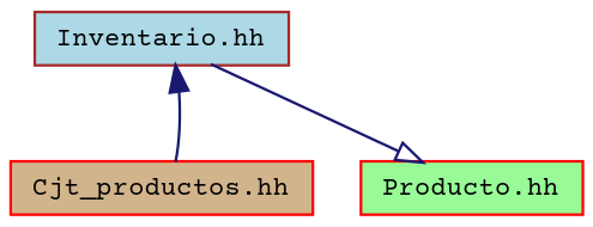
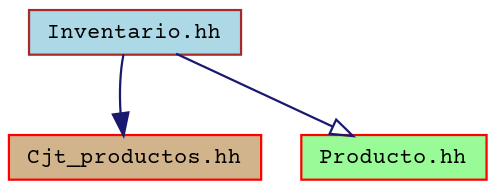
  digraph {
    fontname="Courier Prime"
    node [color=red fontname="Courier Prime" fontsize=10 shape=record style=filled]
    edge [color=midnightblue fontname="Courier Prime" fontsize=10 labelfontname=Helvetica labelfontsize=10 style=solid]
    n1 [color=brown fillcolor=lightblue fontcolor=black height=0.2 label="Inventario.hh" width=0.4]
    n2 [fillcolor=tan height=0.2 label="Cjt_productos.hh" width=0.4]
    n3 [fillcolor=palegreen height=0.2 label="Producto.hh" width=0.4]
-   n2 -> n1 [arrowhead=normal]
+   n1 -> n2 [arrowhead=normal]
    n1 -> n3 [arrowhead=onormal]
  }
